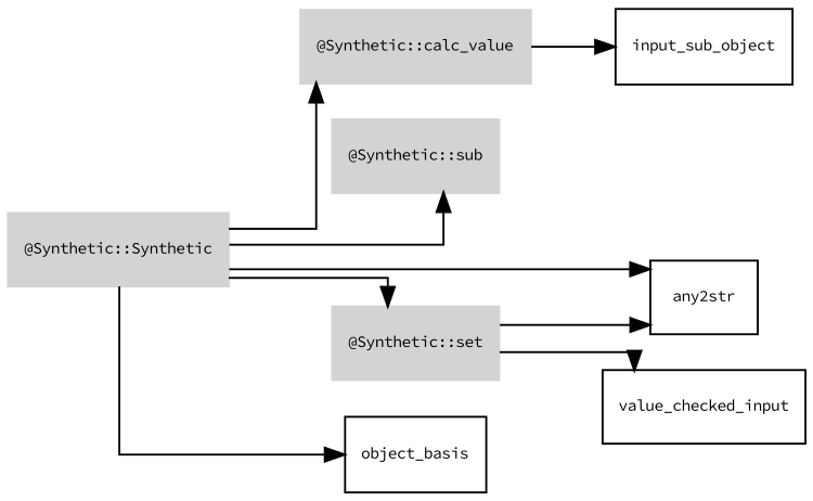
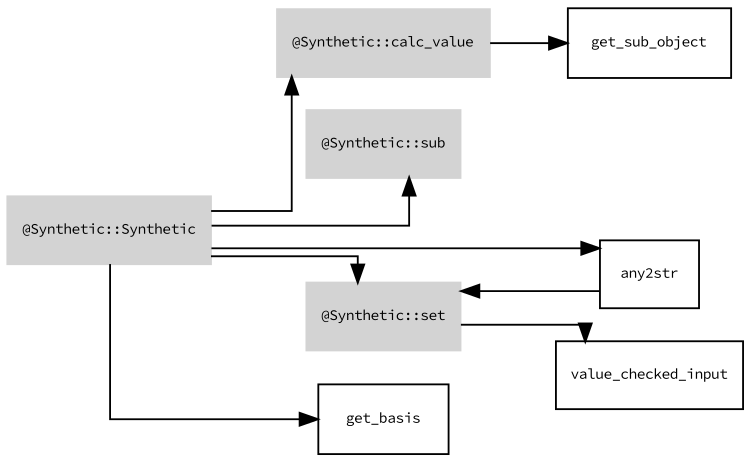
  digraph {
    fontname="Source Code Pro"
    fontsize=8
    rankdir=LR
    splines=ortho
    node [fontname="Source Code Pro" fontsize=8 shape=record]
    edge [fontname="Source Code Pro" fontsize=8]
    "@Synthetic::Synthetic" [color=lightgrey style=filled]
    "@Synthetic::calc_value" [color=lightgrey style=filled]
    n3 [color=lightgrey label="@Synthetic::sub" style=filled]
    "@Synthetic::set" [color=lightgrey style=filled]
    any2str
-   get_basis [label=object_basis]
-   get_sub_object [label=input_sub_object]
+   get_basis
+   get_sub_object
    n8 [label=value_checked_input]
    subgraph sub_1 {
      label="@Synthetic"
      style=filled
      "@Synthetic::Synthetic"
      "@Synthetic::calc_value"
      n3
      "@Synthetic::set"
    }
    "@Synthetic::Synthetic" -> "@Synthetic::calc_value"
    "@Synthetic::Synthetic" -> n3
    "@Synthetic::Synthetic" -> "@Synthetic::set"
    "@Synthetic::Synthetic" -> any2str
    "@Synthetic::Synthetic" -> get_basis
    "@Synthetic::calc_value" -> get_sub_object
-   "@Synthetic::set" -> any2str
+   any2str -> "@Synthetic::set"
    "@Synthetic::set" -> n8
  }
